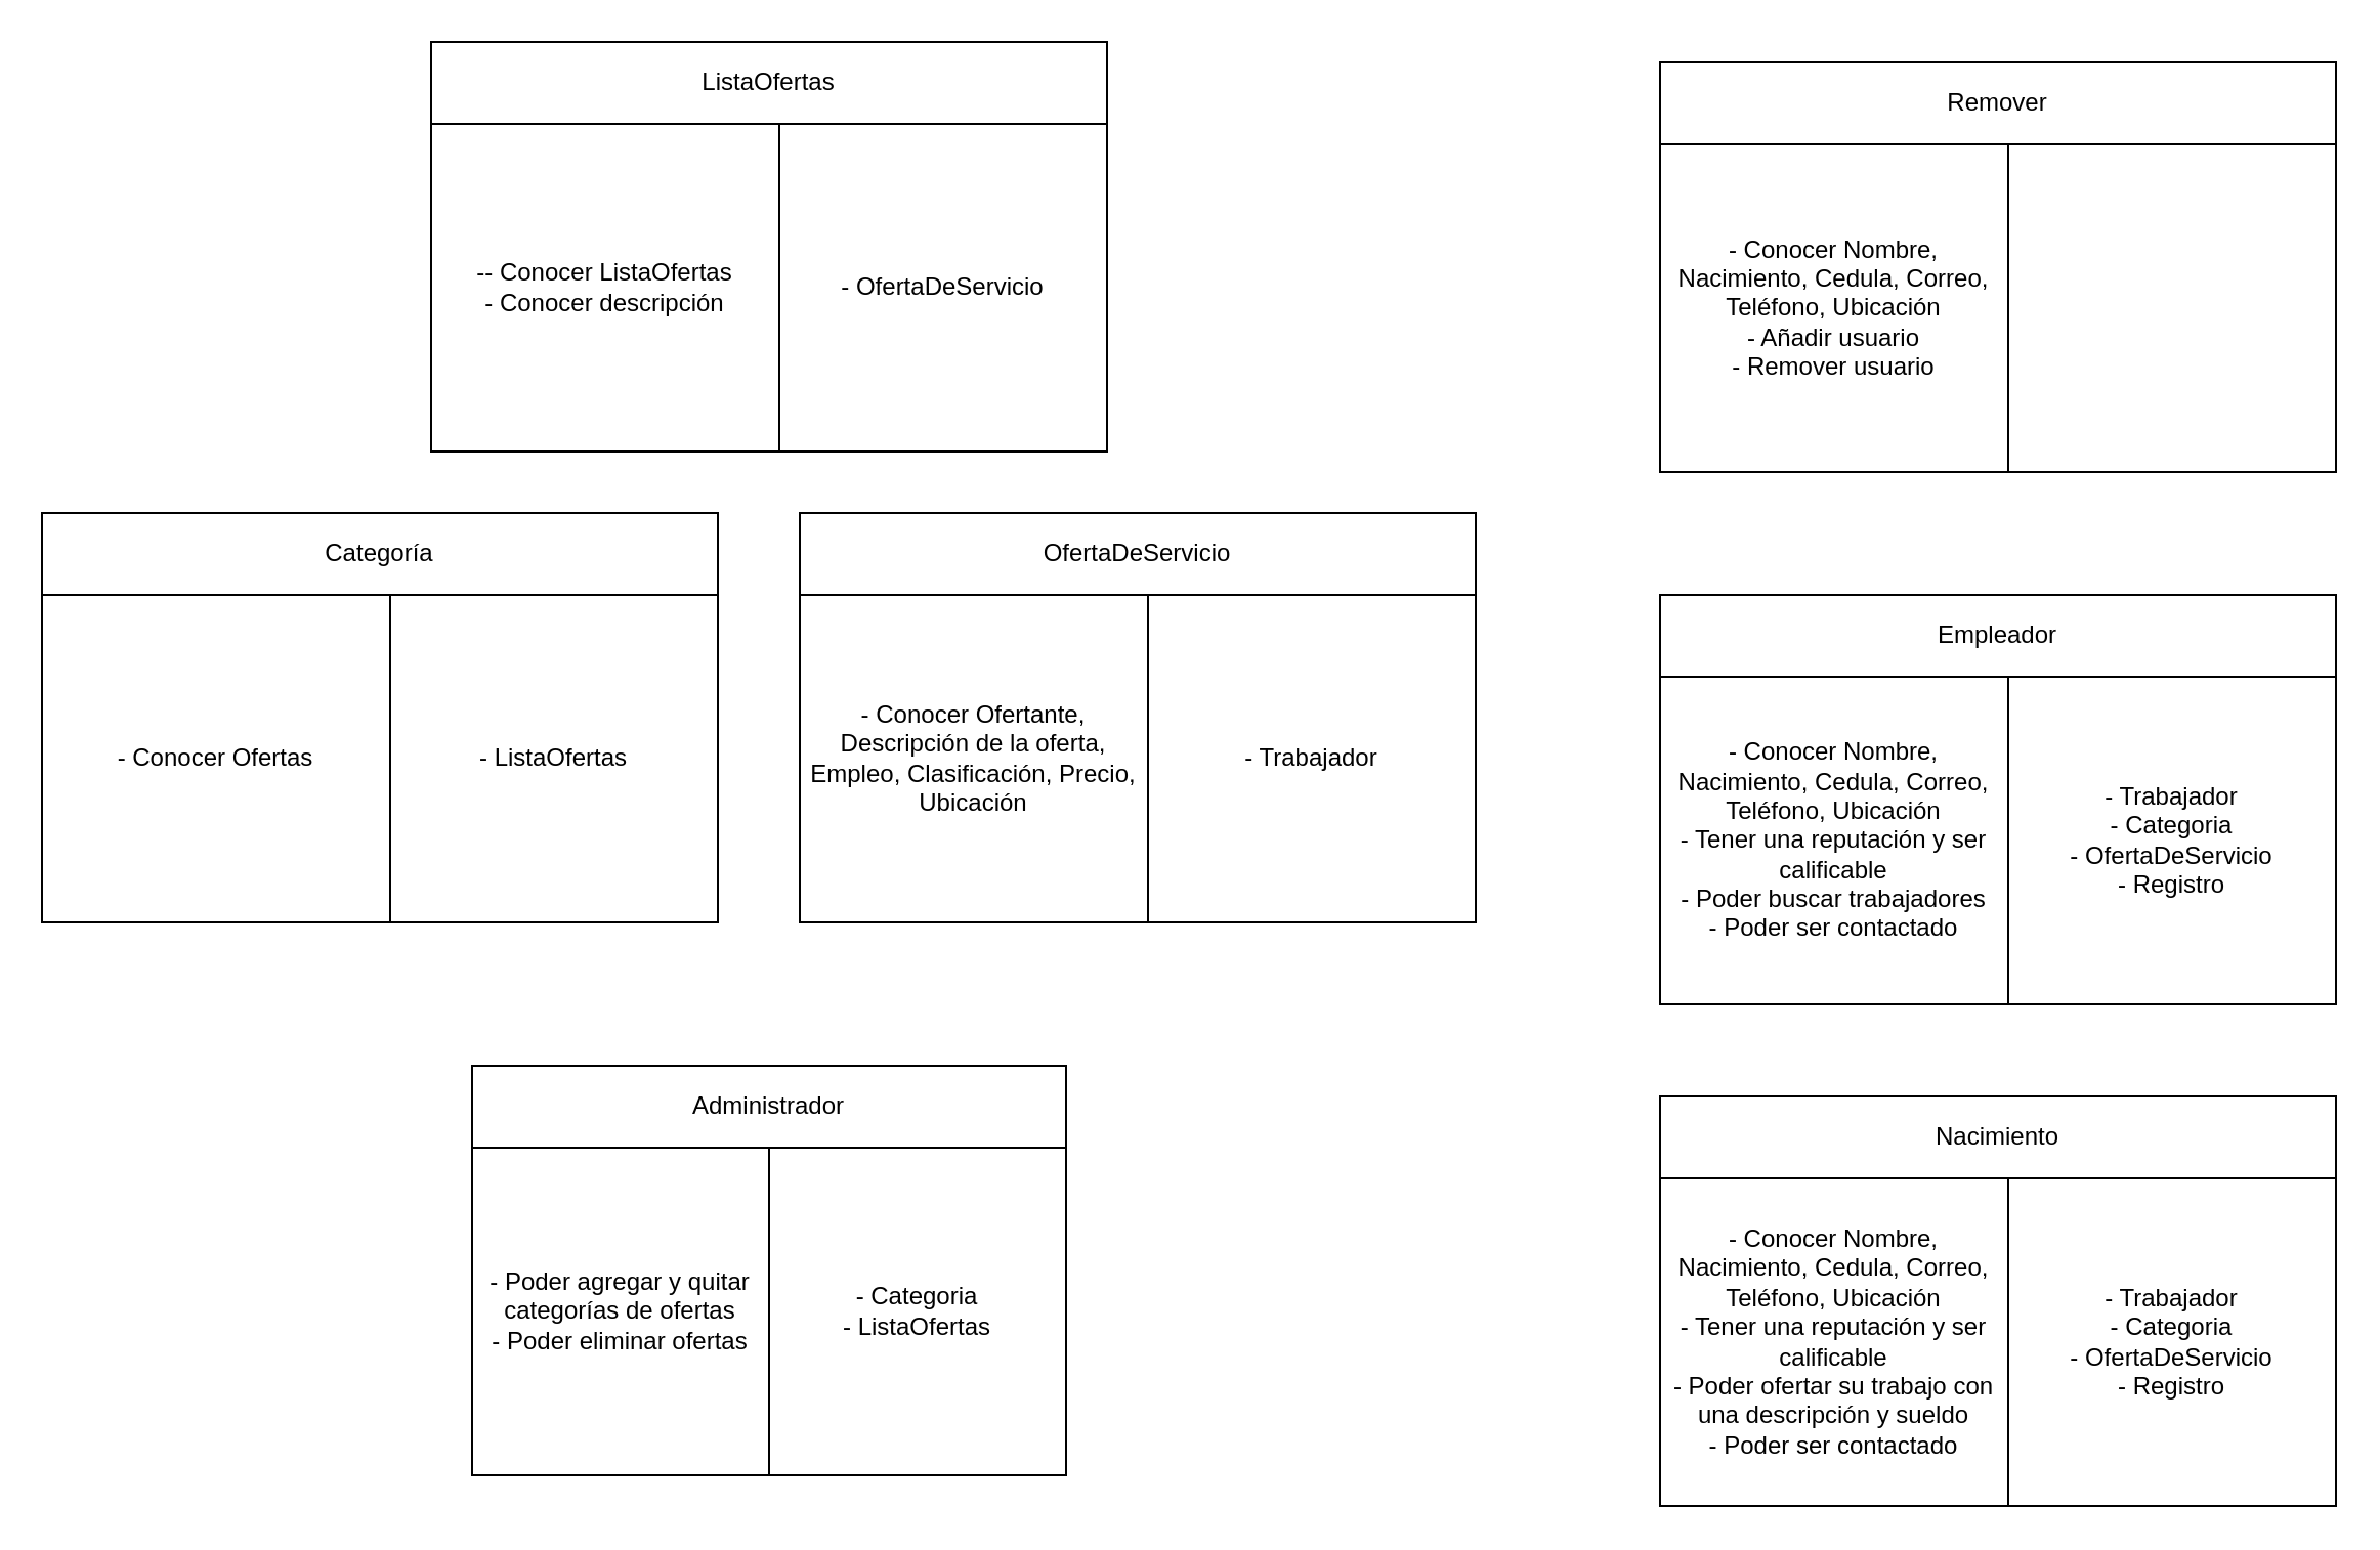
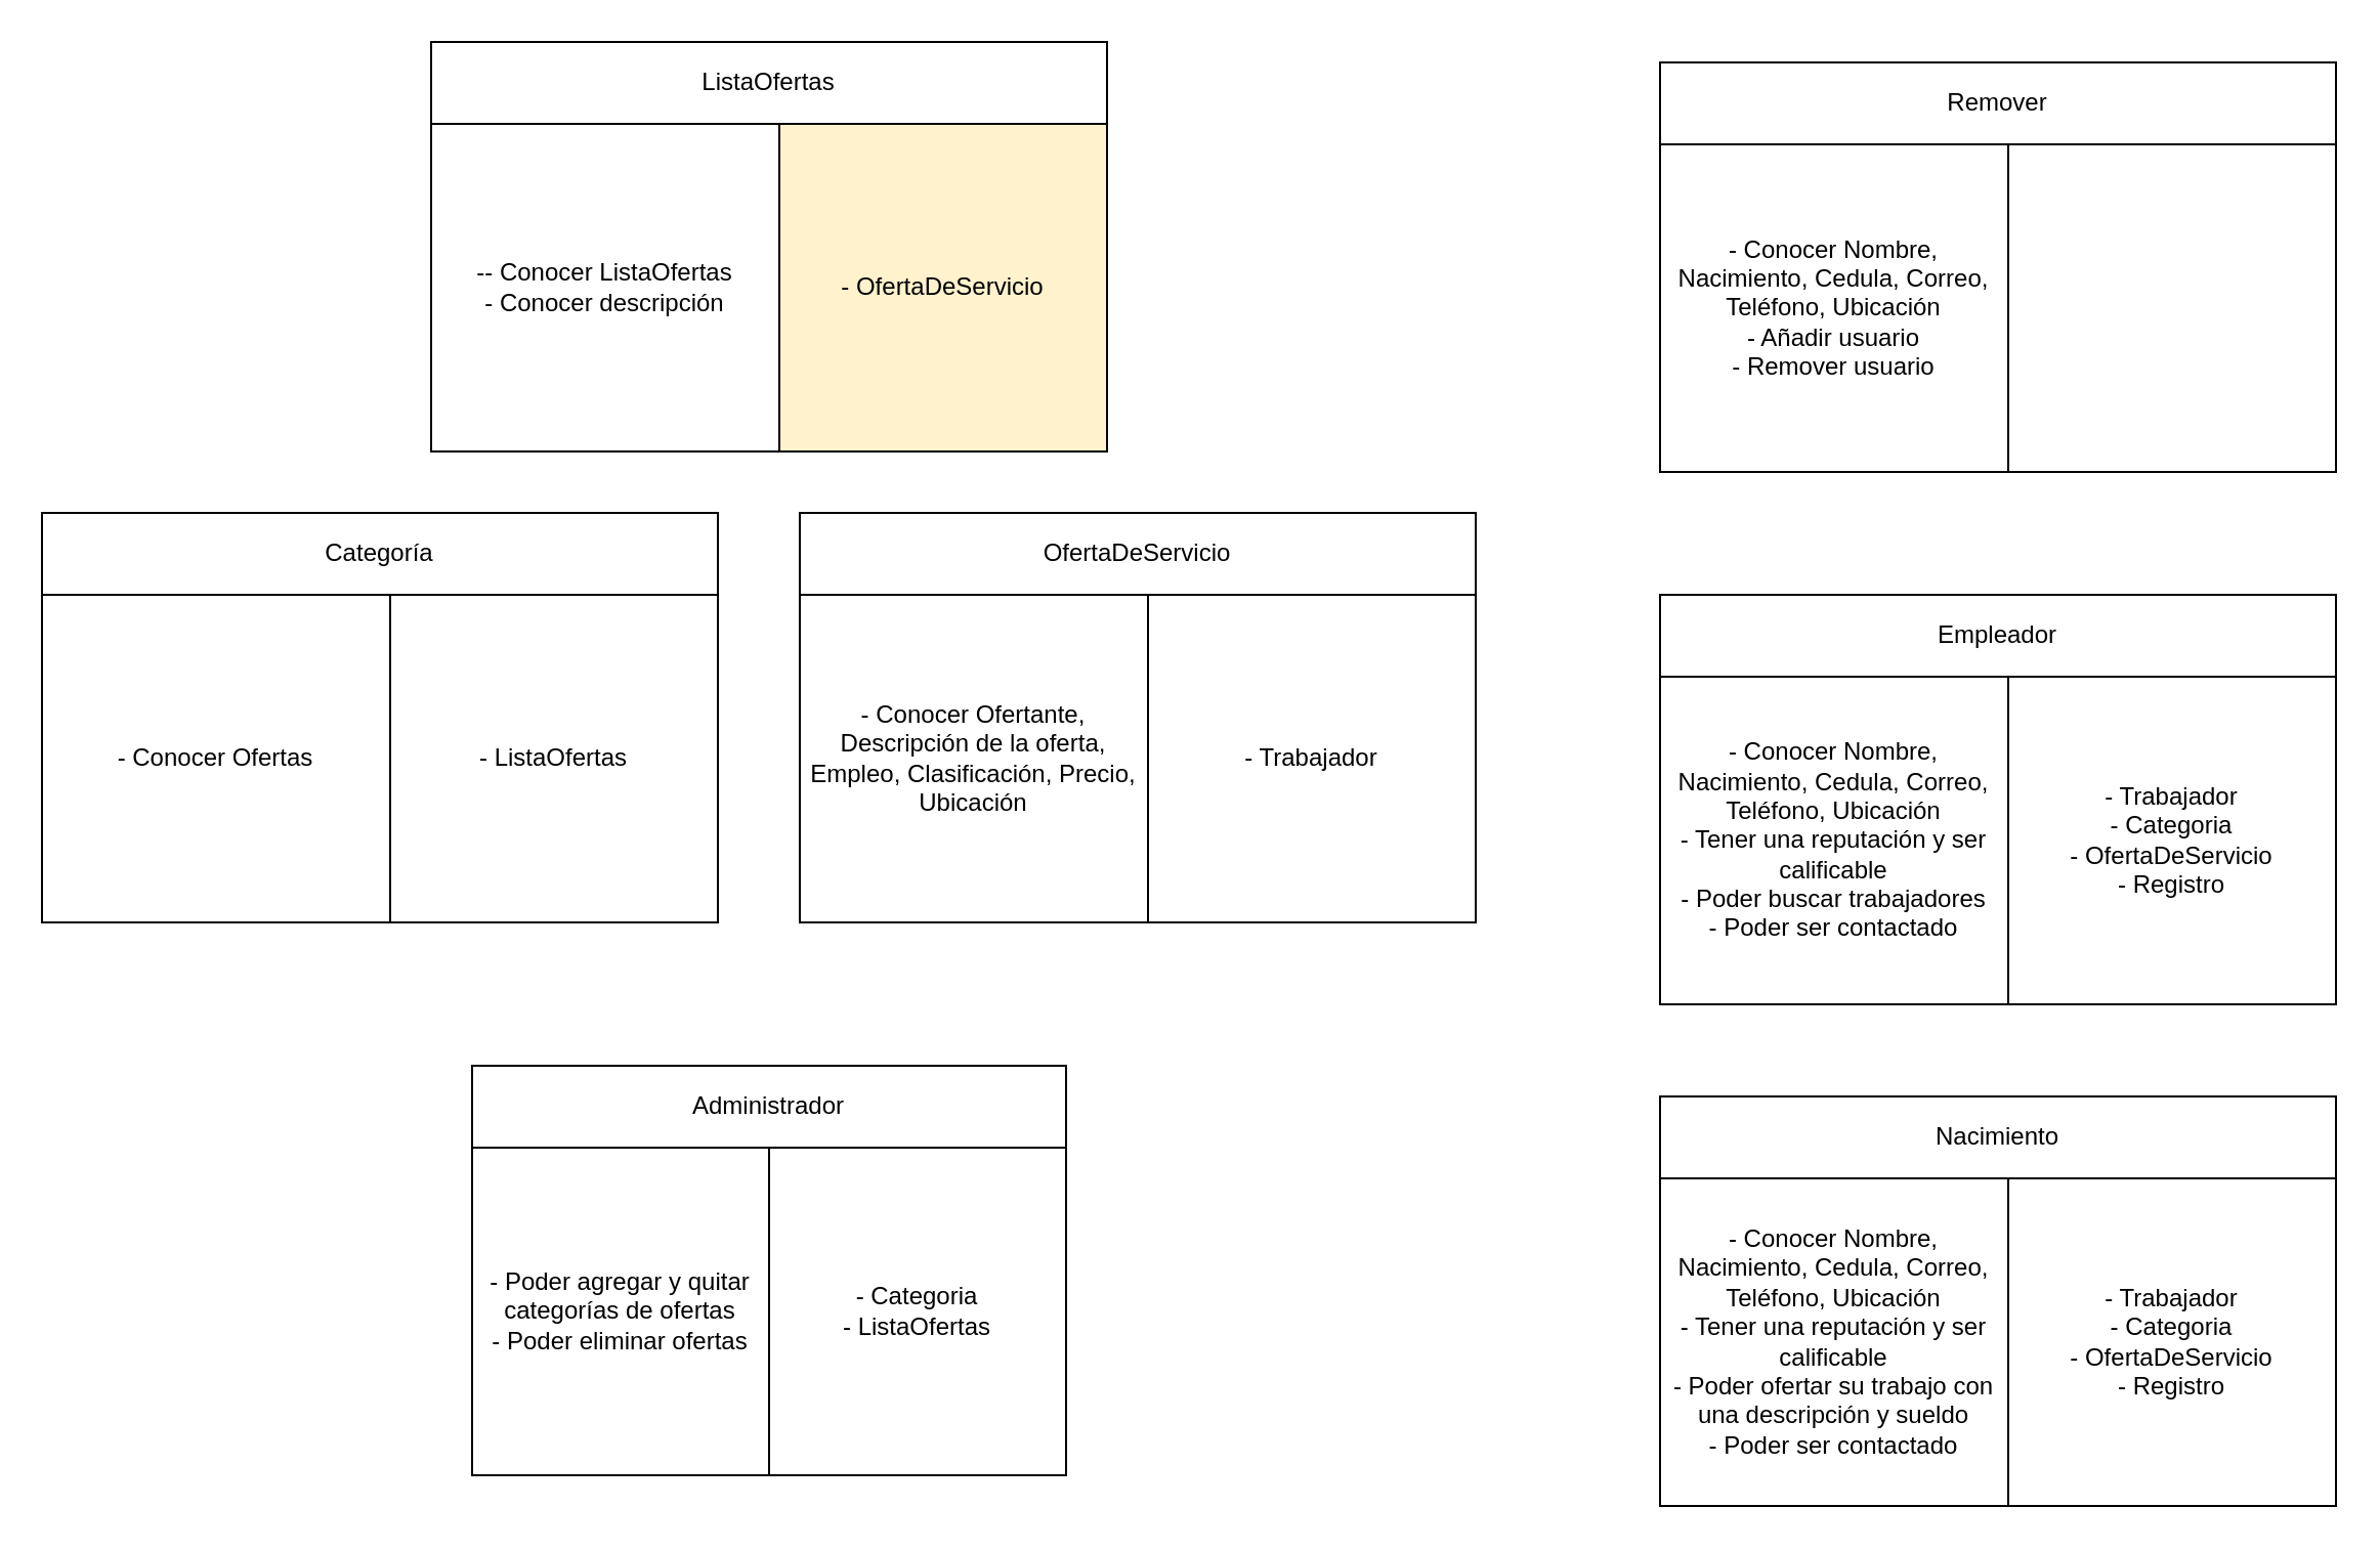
  <mxCell id="0" />
  <mxCell id="1" parent="0" />
  <mxCell id="2" value="" style="group" parent="1" connectable="0" vertex="1"><mxGeometry x="230" y="520" width="290" height="200" as="geometry" /></mxCell>
  <mxCell id="3" value="Administrador" style="rounded=0;whiteSpace=wrap;html=1;" parent="2" vertex="1"><mxGeometry width="290" height="40" as="geometry" /></mxCell>
  <mxCell id="4" value="- Poder agregar y quitar categorías de ofertas&lt;br&gt;- Poder eliminar ofertas" style="rounded=0;whiteSpace=wrap;html=1;" parent="2" vertex="1"><mxGeometry y="40" width="145" height="160" as="geometry" /></mxCell>
  <mxCell id="5" value="- Categoria&lt;br&gt;- ListaOfertas" style="rounded=0;whiteSpace=wrap;html=1;" parent="2" vertex="1"><mxGeometry x="145" y="40" width="145" height="160" as="geometry" /></mxCell>
  <mxCell id="6" value="v" style="group" parent="1" connectable="0" vertex="1"><mxGeometry x="810" y="535" width="330" height="200" as="geometry" /></mxCell>
  <mxCell id="7" value="Nacimiento" style="rounded=0;whiteSpace=wrap;html=1;" parent="6" vertex="1"><mxGeometry width="330" height="40" as="geometry" /></mxCell>
  <mxCell id="8" value="&lt;span style=&quot;&quot;&gt;- Conocer Nombre, Nacimiento, Cedula, Correo, Teléfono, Ubicación&lt;/span&gt;&lt;br style=&quot;&quot;&gt;&lt;span style=&quot;&quot;&gt;- Tener una reputación y ser calificable&lt;/span&gt;&lt;br style=&quot;&quot;&gt;&lt;span style=&quot;&quot;&gt;- Poder ofertar su trabajo con una descripción y sueldo&lt;/span&gt;&lt;br style=&quot;&quot;&gt;&lt;span style=&quot;&quot;&gt;- Poder ser contactado&lt;/span&gt;" style="rounded=0;whiteSpace=wrap;html=1;" parent="6" vertex="1"><mxGeometry y="40" width="170" height="160" as="geometry" /></mxCell>
  <mxCell id="9" value="- Trabajador&lt;br&gt;- Categoria&lt;br&gt;- OfertaDeServicio&lt;br&gt;- Registro" style="rounded=0;whiteSpace=wrap;html=1;" parent="6" vertex="1"><mxGeometry x="170" y="40" width="160" height="160" as="geometry" /></mxCell>
  <mxCell id="10" value="v" style="group" parent="1" connectable="0" vertex="1"><mxGeometry x="810" y="290" width="330" height="200" as="geometry" /></mxCell>
  <mxCell id="11" value="Empleador" style="rounded=0;whiteSpace=wrap;html=1;" parent="10" vertex="1"><mxGeometry width="330" height="40" as="geometry" /></mxCell>
  <mxCell id="12" value="&lt;span style=&quot;&quot;&gt;- Conocer Nombre, Nacimiento, Cedula, Correo, Teléfono, Ubicación&lt;/span&gt;&lt;br style=&quot;&quot;&gt;&lt;span style=&quot;&quot;&gt;- Tener una reputación y ser calificable&lt;/span&gt;&lt;br style=&quot;&quot;&gt;&lt;span style=&quot;&quot;&gt;- Poder buscar trabajadores&lt;/span&gt;&lt;br style=&quot;&quot;&gt;&lt;span style=&quot;&quot;&gt;- Poder ser contactado&lt;/span&gt;" style="rounded=0;whiteSpace=wrap;html=1;" parent="10" vertex="1"><mxGeometry y="40" width="170" height="160" as="geometry" /></mxCell>
  <mxCell id="13" value="&lt;span style=&quot;&quot;&gt;- Trabajador&lt;/span&gt;&lt;br style=&quot;&quot;&gt;&lt;span style=&quot;&quot;&gt;- Categoria&lt;/span&gt;&lt;br style=&quot;&quot;&gt;&lt;span style=&quot;&quot;&gt;- OfertaDeServicio&lt;br&gt;- Registro&lt;br&gt;&lt;/span&gt;" style="rounded=0;whiteSpace=wrap;html=1;" parent="10" vertex="1"><mxGeometry x="170" y="40" width="160" height="160" as="geometry" /></mxCell>
  <mxCell id="14" value="v" style="group" parent="1" connectable="0" vertex="1"><mxGeometry x="810" y="30" width="330" height="200" as="geometry" /></mxCell>
  <mxCell id="15" value="Remover" style="rounded=0;whiteSpace=wrap;html=1;" parent="14" vertex="1"><mxGeometry width="330" height="40" as="geometry" /></mxCell>
  <mxCell id="16" value="&lt;span style=&quot;&quot;&gt;- Conocer Nombre, Nacimiento, Cedula, Correo, Teléfono, Ubicación&lt;/span&gt;&lt;br style=&quot;&quot;&gt;- Añadir usuario&lt;br&gt;- Remover usuario" style="rounded=0;whiteSpace=wrap;html=1;" parent="14" vertex="1"><mxGeometry y="40" width="170" height="160" as="geometry" /></mxCell>
  <mxCell id="17" value="" style="rounded=0;whiteSpace=wrap;html=1;" parent="14" vertex="1"><mxGeometry x="170" y="40" width="160" height="160" as="geometry" /></mxCell>
  <mxCell id="18" value="v" style="group" parent="1" connectable="0" vertex="1"><mxGeometry x="390" y="250" width="340" height="200" as="geometry" /></mxCell>
  <mxCell id="19" value="OfertaDeServicio" style="rounded=0;whiteSpace=wrap;html=1;" parent="18" vertex="1"><mxGeometry width="330" height="40" as="geometry" /></mxCell>
  <mxCell id="20" value="&lt;span style=&quot;&quot;&gt;- Conocer Ofertante, Descripción de la oferta, Empleo, Clasificación, Precio, Ubicación&lt;/span&gt;&lt;br style=&quot;&quot;&gt;" style="rounded=0;whiteSpace=wrap;html=1;" parent="18" vertex="1"><mxGeometry y="40" width="170" height="160" as="geometry" /></mxCell>
  <mxCell id="21" value="- Trabajador" style="rounded=0;whiteSpace=wrap;html=1;" parent="18" vertex="1"><mxGeometry x="170" y="40" width="160" height="160" as="geometry" /></mxCell>
  <mxCell id="22" value="v" style="group" parent="1" connectable="0" vertex="1"><mxGeometry x="20" y="250" width="330" height="200" as="geometry" /></mxCell>
  <mxCell id="23" value="Categoría" style="rounded=0;whiteSpace=wrap;html=1;" parent="22" vertex="1"><mxGeometry width="330" height="40" as="geometry" /></mxCell>
  <mxCell id="24" value="&lt;span style=&quot;&quot;&gt;- Conocer Ofertas&lt;/span&gt;" style="rounded=0;whiteSpace=wrap;html=1;" parent="22" vertex="1"><mxGeometry y="40" width="170" height="160" as="geometry" /></mxCell>
  <mxCell id="25" value="- ListaOfertas" style="rounded=0;whiteSpace=wrap;html=1;" parent="22" vertex="1"><mxGeometry x="170" y="40" width="160" height="160" as="geometry" /></mxCell>
  <mxCell id="26" value="v" style="group" parent="1" connectable="0" vertex="1"><mxGeometry x="210" y="20" width="330" height="200" as="geometry" /></mxCell>
  <mxCell id="27" value="ListaOfertas" style="rounded=0;whiteSpace=wrap;html=1;" parent="26" vertex="1"><mxGeometry width="330" height="40" as="geometry" /></mxCell>
  <mxCell id="28" value="&lt;span style=&quot;&quot;&gt;-- Conocer ListaOfertas&lt;br&gt;- Conocer descripción&lt;br&gt;&lt;/span&gt;" style="rounded=0;whiteSpace=wrap;html=1;" parent="26" vertex="1"><mxGeometry y="40" width="170" height="160" as="geometry" /></mxCell>
- <mxCell id="29" value="- OfertaDeServicio" style="rounded=0;whiteSpace=wrap;html=1;" parent="26" vertex="1"><mxGeometry x="170" y="40" width="160" height="160" as="geometry" /></mxCell>
+ <mxCell id="29" value="- OfertaDeServicio" style="rounded=0;whiteSpace=wrap;html=1;fillColor=#fff2cc;" parent="26" vertex="1"><mxGeometry x="170" y="40" width="160" height="160" as="geometry" /></mxCell>
